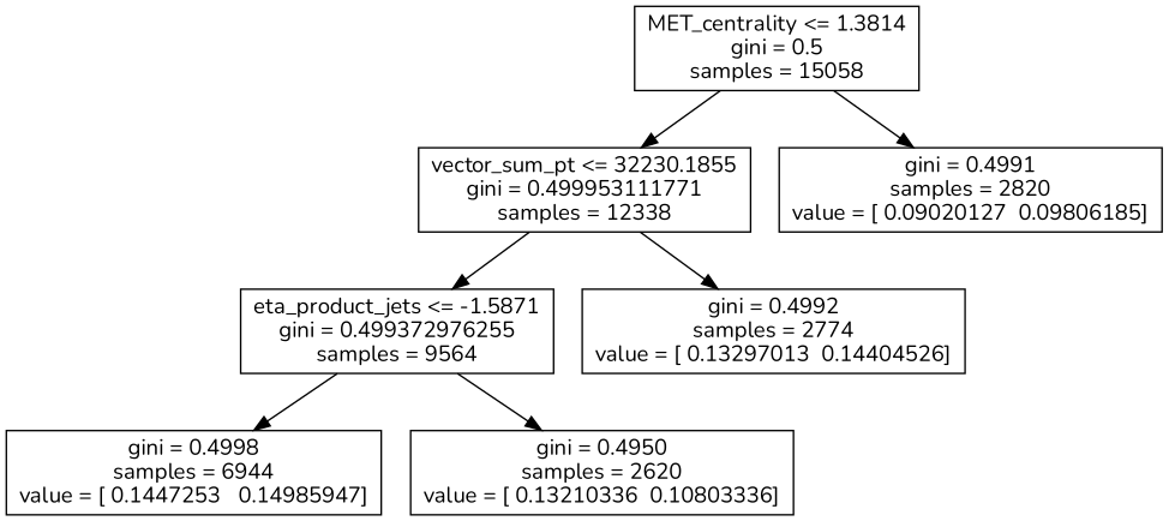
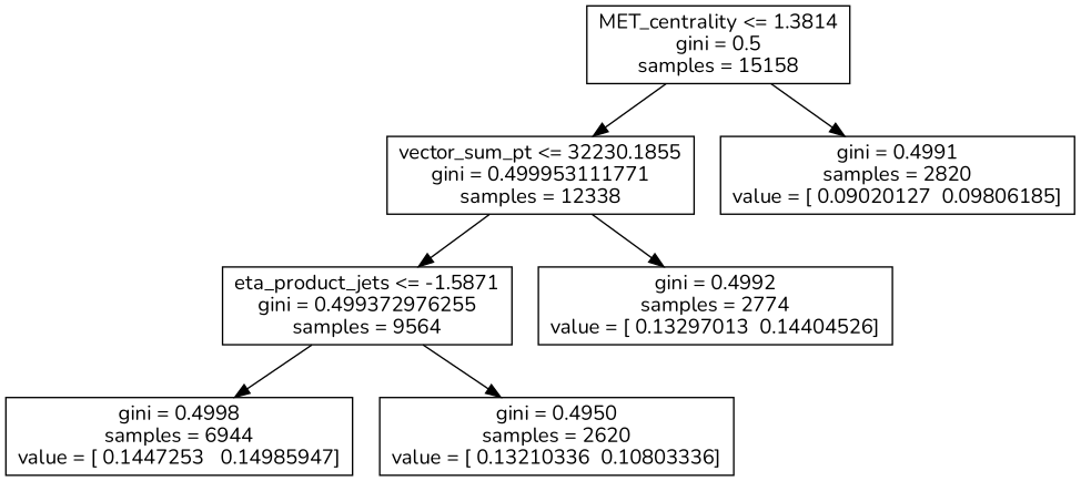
  digraph {
    fontname=Nunito
    node [shape=box fontname=Nunito]
    edge [fontname=Nunito]
-   n1 [label="MET_centrality <= 1.3814\ngini = 0.5\nsamples = 15058"]
+   n1 [label="MET_centrality <= 1.3814\ngini = 0.5\nsamples = 15158"]
    n2 [label="vector_sum_pt <= 32230.1855\ngini = 0.499953111771\nsamples = 12338"]
    n3 [label="gini = 0.4991\nsamples = 2820\nvalue = [ 0.09020127  0.09806185]"]
    n4 [label="eta_product_jets <= -1.5871\ngini = 0.499372976255\nsamples = 9564"]
    n5 [label="gini = 0.4992\nsamples = 2774\nvalue = [ 0.13297013  0.14404526]"]
    n6 [label="gini = 0.4998\nsamples = 6944\nvalue = [ 0.1447253   0.14985947]"]
    n7 [label="gini = 0.4950\nsamples = 2620\nvalue = [ 0.13210336  0.10803336]"]
    n1 -> n2
    n1 -> n3
    n2 -> n4
    n2 -> n5
    n4 -> n6
    n4 -> n7
  }
